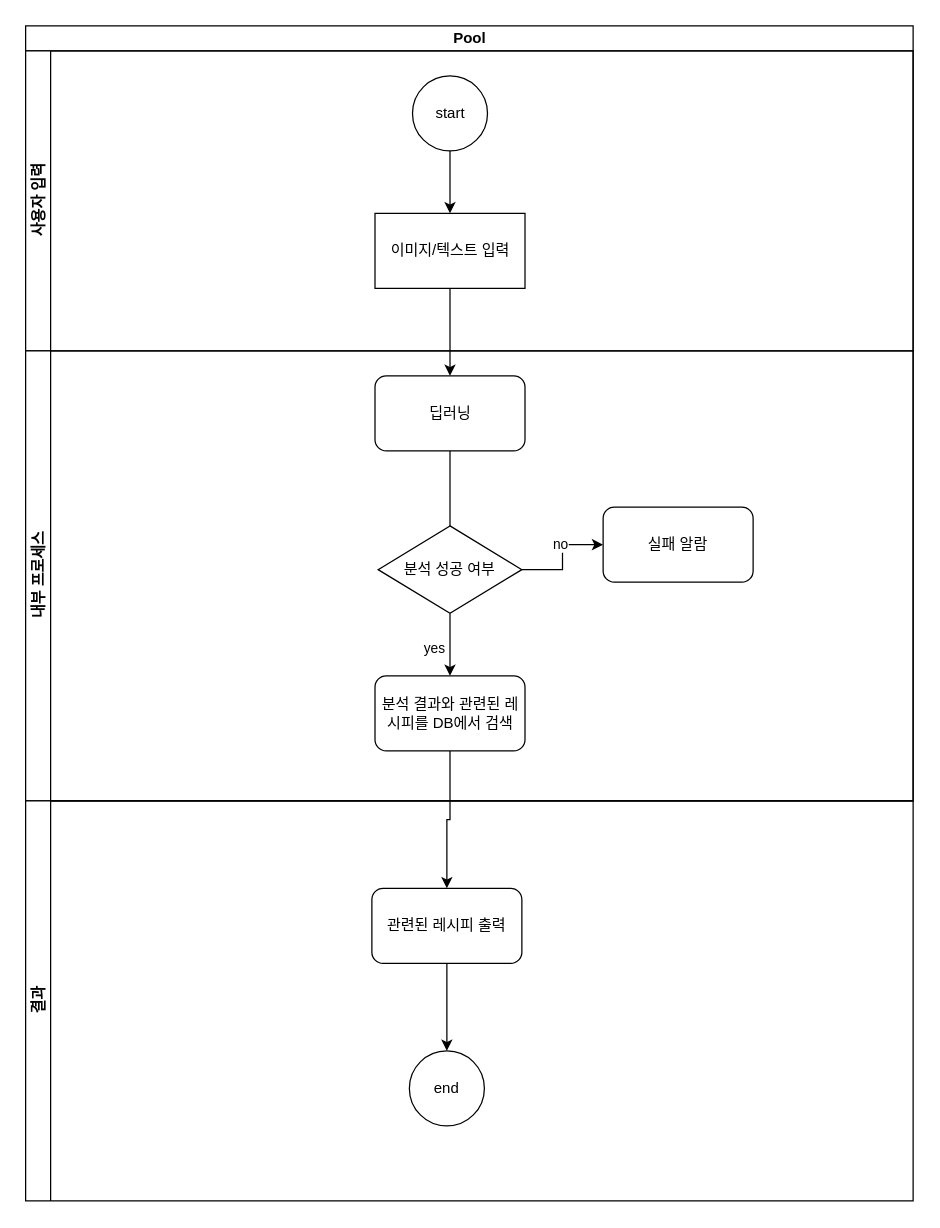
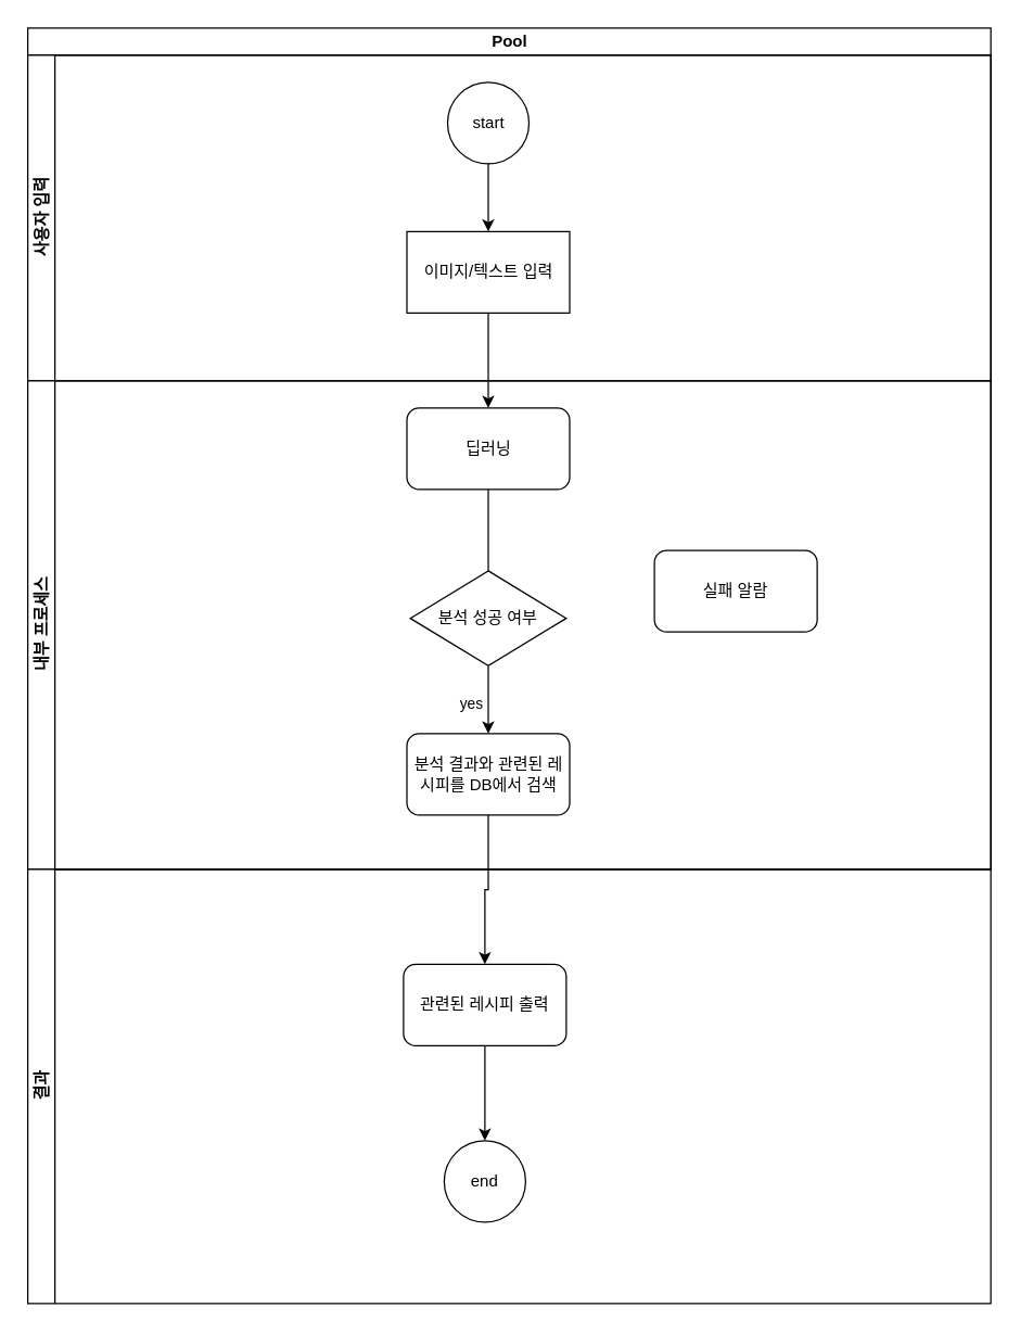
  <mxCell id="0" />
  <mxCell id="1" parent="0" />
  <mxCell id="2" value="Pool" style="swimlane;childLayout=stackLayout;resizeParent=1;resizeParentMax=0;horizontal=1;startSize=20;horizontalStack=0;html=1;" vertex="1" parent="1"><mxGeometry x="20" y="20" width="710" height="620" as="geometry" /></mxCell>
  <mxCell id="3" value="사용자 입력" style="swimlane;startSize=20;horizontal=0;html=1;" vertex="1" parent="2"><mxGeometry y="20" width="710" height="240" as="geometry" /></mxCell>
  <mxCell id="4" value="" style="edgeStyle=orthogonalEdgeStyle;rounded=0;orthogonalLoop=1;jettySize=auto;html=1;" edge="1" parent="3" source="5" target="6"><mxGeometry relative="1" as="geometry" /></mxCell>
  <mxCell id="5" value="start" style="ellipse;whiteSpace=wrap;html=1;" vertex="1" parent="3"><mxGeometry x="309.5" y="20" width="60" height="60" as="geometry" /></mxCell>
  <mxCell id="6" value="이미지/텍스트 입력" style="rounded=0;whiteSpace=wrap;html=1;" vertex="1" parent="3"><mxGeometry x="279.5" y="130" width="120" height="60" as="geometry" /></mxCell>
  <mxCell id="7" value="내부 프로세스" style="swimlane;startSize=20;horizontal=0;html=1;" vertex="1" parent="2"><mxGeometry y="260" width="710" height="360" as="geometry" /></mxCell>
  <mxCell id="8" value="" style="edgeStyle=orthogonalEdgeStyle;rounded=0;orthogonalLoop=1;jettySize=auto;html=1;endArrow=none;" edge="1" parent="7" source="9" target="14"><mxGeometry relative="1" as="geometry" /></mxCell>
  <mxCell id="9" value="딥러닝" style="rounded=1;whiteSpace=wrap;html=1;" vertex="1" parent="7"><mxGeometry x="279.5" y="20" width="120" height="60" as="geometry" /></mxCell>
  <mxCell id="10" value="" style="edgeStyle=orthogonalEdgeStyle;rounded=0;orthogonalLoop=1;jettySize=auto;html=1;" edge="1" parent="7" source="14" target="15"><mxGeometry relative="1" as="geometry" /></mxCell>
  <mxCell id="11" value="yes" style="edgeLabel;html=1;align=center;verticalAlign=middle;resizable=0;points=[];" vertex="1" connectable="0" parent="10"><mxGeometry x="-0.466" relative="1" as="geometry"><mxPoint x="-13" y="14" as="offset" /></mxGeometry></mxCell>
- <mxCell id="12" value="" style="edgeStyle=orthogonalEdgeStyle;rounded=0;orthogonalLoop=1;jettySize=auto;html=1;" edge="1" parent="7" source="14" target="16"><mxGeometry relative="1" as="geometry" /></mxCell>
- <mxCell id="13" value="no" style="edgeLabel;html=1;align=center;verticalAlign=middle;resizable=0;points=[];" vertex="1" connectable="0" parent="12"><mxGeometry x="0.063" y="2" relative="1" as="geometry"><mxPoint y="-8" as="offset" /></mxGeometry></mxCell>
  <mxCell id="14" value="분석 성공 여부" style="rhombus;whiteSpace=wrap;html=1;" vertex="1" parent="7"><mxGeometry x="282" y="140" width="115" height="70" as="geometry" /></mxCell>
  <mxCell id="15" value="분석 결과와 관련된 레시피를 DB에서 검색" style="rounded=1;whiteSpace=wrap;html=1;" vertex="1" parent="7"><mxGeometry x="279.5" y="260" width="120" height="60" as="geometry" /></mxCell>
  <mxCell id="16" value="실패 알람" style="rounded=1;whiteSpace=wrap;html=1;" vertex="1" parent="7"><mxGeometry x="462" y="125" width="120" height="60" as="geometry" /></mxCell>
  <mxCell id="17" value="" style="edgeStyle=orthogonalEdgeStyle;rounded=0;orthogonalLoop=1;jettySize=auto;html=1;" edge="1" parent="2" source="6" target="9"><mxGeometry relative="1" as="geometry" /></mxCell>
  <mxCell id="18" value="결과" style="swimlane;startSize=20;horizontal=0;html=1;" vertex="1" parent="1"><mxGeometry x="20" y="640" width="710" height="320" as="geometry" /></mxCell>
  <mxCell id="19" value="" style="edgeStyle=orthogonalEdgeStyle;rounded=0;orthogonalLoop=1;jettySize=auto;html=1;" edge="1" parent="18" source="20" target="21"><mxGeometry relative="1" as="geometry" /></mxCell>
  <mxCell id="20" value="관련된 레시피 출력" style="rounded=1;whiteSpace=wrap;html=1;" vertex="1" parent="18"><mxGeometry x="277" y="70" width="120" height="60" as="geometry" /></mxCell>
  <mxCell id="21" value="end" style="ellipse;whiteSpace=wrap;html=1;" vertex="1" parent="18"><mxGeometry x="307" y="200" width="60" height="60" as="geometry" /></mxCell>
  <mxCell id="22" style="edgeStyle=orthogonalEdgeStyle;rounded=0;orthogonalLoop=1;jettySize=auto;html=1;entryX=0.5;entryY=0;entryDx=0;entryDy=0;" edge="1" parent="1" source="15" target="20"><mxGeometry relative="1" as="geometry" /></mxCell>
